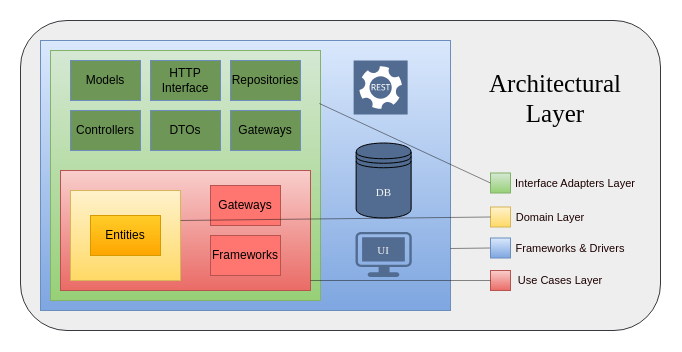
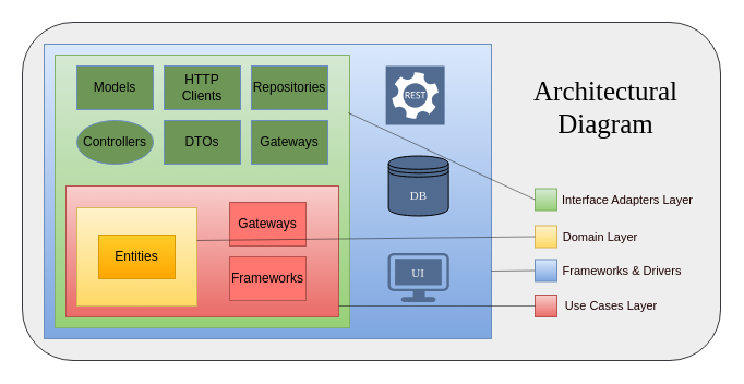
  <mxCell id="0" />
  <mxCell id="1" parent="0" />
  <mxCell id="2" value="" style="rounded=1;whiteSpace=wrap;html=1;shadow=0;glass=0;fontSize=11;fillColor=#eeeeee;strokeColor=#36393d;" parent="1" vertex="1"><mxGeometry x="20" y="20" width="640" height="310" as="geometry" /></mxCell>
  <mxCell id="3" style="edgeStyle=none;html=1;exitX=1;exitY=0;exitDx=0;exitDy=0;fontColor=#1D0101;shadow=0;" parent="1" source="5" edge="1"><mxGeometry relative="1" as="geometry"><mxPoint x="340" y="40" as="targetPoint" /></mxGeometry></mxCell>
  <mxCell id="4" value="" style="rounded=0;whiteSpace=wrap;html=1;shadow=0;glass=0;fontSize=11;fillColor=#dae8fc;gradientColor=#7ea6e0;strokeColor=#6c8ebf;" parent="1" vertex="1"><mxGeometry x="40" y="40" width="410" height="270" as="geometry" /></mxCell>
  <mxCell id="5" value="" style="rounded=0;whiteSpace=wrap;html=1;shadow=0;glass=0;fillColor=#d5e8d4;gradientColor=#97d077;strokeColor=#82b366;" parent="1" vertex="1"><mxGeometry x="50" y="50" width="270" height="250" as="geometry" /></mxCell>
  <mxCell id="6" value="" style="rounded=0;whiteSpace=wrap;html=1;shadow=0;glass=0;fillColor=#f8cecc;gradientColor=#ea6b66;strokeColor=#b85450;" parent="1" vertex="1"><mxGeometry x="60" y="170" width="250" height="120" as="geometry" /></mxCell>
  <mxCell id="7" value="" style="rounded=0;whiteSpace=wrap;html=1;fillColor=#fff2cc;gradientColor=#ffd966;strokeColor=#d6b656;fillOpacity=100;glass=0;shadow=0;" parent="1" vertex="1"><mxGeometry x="70" y="190" width="110" height="90" as="geometry" /></mxCell>
  <mxCell id="8" value="&lt;font&gt;Entities&lt;/font&gt;" style="rounded=0;whiteSpace=wrap;html=1;fillColor=#ffcd28;gradientColor=#ffa500;strokeColor=#d79b00;glass=0;shadow=0;fontFamily=Helvetica;" parent="1" vertex="1"><mxGeometry x="90" y="215" width="70" height="40" as="geometry" /></mxCell>
  <mxCell id="9" value="&lt;font style=&quot;font-size: 12px;&quot;&gt;Frameworks&lt;/font&gt;" style="rounded=0;whiteSpace=wrap;html=1;fillColor=#FF756F;gradientColor=none;strokeColor=#b85450;glass=0;shadow=0;fontFamily=Helvetica;" parent="1" vertex="1"><mxGeometry x="210" y="235" width="70" height="40" as="geometry" /></mxCell>
  <mxCell id="10" value="&lt;font style=&quot;&quot;&gt;Gateways&lt;/font&gt;" style="rounded=0;whiteSpace=wrap;html=1;fillColor=#FF756F;gradientColor=none;strokeColor=#b85450;glass=0;shadow=0;fontFamily=Helvetica;" parent="1" vertex="1"><mxGeometry x="210" y="185" width="70" height="40" as="geometry" /></mxCell>
  <mxCell id="11" value="&lt;font&gt;Gateways&lt;/font&gt;" style="rounded=0;whiteSpace=wrap;html=1;fillColor=#6D9657;gradientColor=none;strokeColor=#6c8ebf;glass=0;shadow=0;fontFamily=Helvetica;" parent="1" vertex="1"><mxGeometry x="230" y="110" width="70" height="40" as="geometry" /></mxCell>
- <mxCell id="12" value="&lt;font style=&quot;font-size: 12px;&quot;&gt;Controllers&lt;/font&gt;" style="rounded=0;whiteSpace=wrap;html=1;fillColor=#6D9657;gradientColor=none;strokeColor=#6c8ebf;glass=0;shadow=0;fontFamily=Helvetica;" parent="1" vertex="1"><mxGeometry x="70" y="110" width="70" height="40" as="geometry" /></mxCell>
+ <mxCell id="12" value="&lt;font style=&quot;font-size: 12px;&quot;&gt;Controllers&lt;/font&gt;" style="ellipse;whiteSpace=wrap;html=1;fillColor=#6D9657;gradientColor=none;strokeColor=#6c8ebf;glass=0;shadow=0;fontFamily=Helvetica;" parent="1" vertex="1"><mxGeometry x="70" y="110" width="70" height="40" as="geometry" /></mxCell>
  <mxCell id="13" value="&lt;span&gt;DTOs&lt;/span&gt;" style="rounded=0;whiteSpace=wrap;html=1;fillColor=#6D9657;gradientColor=none;strokeColor=#6c8ebf;glass=0;shadow=0;fontFamily=Helvetica;fontStyle=0" parent="1" vertex="1"><mxGeometry x="150" y="110" width="70" height="40" as="geometry" /></mxCell>
  <mxCell id="14" value="&lt;span&gt;Models&lt;/span&gt;" style="rounded=0;whiteSpace=wrap;html=1;fillColor=#6D9657;gradientColor=none;strokeColor=#6c8ebf;glass=0;shadow=0;fontFamily=Helvetica;fontStyle=0" parent="1" vertex="1"><mxGeometry x="70" y="60" width="70" height="40" as="geometry" /></mxCell>
- <mxCell id="15" value="&lt;span&gt;HTTP Interface&lt;/span&gt;" style="rounded=0;whiteSpace=wrap;html=1;fillColor=#6D9657;gradientColor=none;strokeColor=#6c8ebf;glass=0;shadow=0;fontFamily=Helvetica;fontStyle=0" parent="1" vertex="1"><mxGeometry x="150" y="60" width="70" height="40" as="geometry" /></mxCell>
+ <mxCell id="15" value="&lt;span&gt;HTTP Clients&lt;/span&gt;" style="rounded=0;whiteSpace=wrap;html=1;fillColor=#6D9657;gradientColor=none;strokeColor=#6c8ebf;glass=0;shadow=0;fontFamily=Helvetica;fontStyle=0" parent="1" vertex="1"><mxGeometry x="150" y="60" width="70" height="40" as="geometry" /></mxCell>
  <mxCell id="16" value="&lt;span&gt;&lt;font style=&quot;font-size: 12px;&quot;&gt;Repositories&lt;/font&gt;&lt;/span&gt;" style="rounded=0;whiteSpace=wrap;html=1;fillColor=#6D9657;gradientColor=none;strokeColor=#6c8ebf;glass=0;shadow=0;fontFamily=Helvetica;fontStyle=0" parent="1" vertex="1"><mxGeometry x="230" y="60" width="70" height="40" as="geometry" /></mxCell>
  <mxCell id="17" value="" style="rounded=0;whiteSpace=wrap;html=1;shadow=0;glass=0;sketch=0;fontSize=11;fillColor=#f8cecc;gradientColor=#ea6b66;strokeColor=#b85450;" parent="1" vertex="1"><mxGeometry x="490" y="270" width="20" height="20" as="geometry" /></mxCell>
  <mxCell id="18" value="" style="rounded=0;whiteSpace=wrap;html=1;shadow=0;glass=0;sketch=0;fontSize=11;fillColor=#d5e8d4;gradientColor=#97d077;strokeColor=#82b366;" parent="1" vertex="1"><mxGeometry x="490" y="172.5" width="20" height="20" as="geometry" /></mxCell>
  <mxCell id="19" value="" style="rounded=0;whiteSpace=wrap;html=1;shadow=0;glass=0;sketch=0;fontSize=11;fillColor=#fff2cc;gradientColor=#ffd966;strokeColor=#d6b656;" parent="1" vertex="1"><mxGeometry x="490" y="206.5" width="20" height="20" as="geometry" /></mxCell>
  <mxCell id="20" value="" style="endArrow=none;html=1;shadow=0;sketch=0;strokeColor=#141414;fontFamily=Helvetica;fontSize=11;fontColor=#1D0101;entryX=0;entryY=0.5;entryDx=0;entryDy=0;strokeWidth=0.5;" parent="1" target="21" edge="1"><mxGeometry width="50" height="50" relative="1" as="geometry"><mxPoint x="450" y="248" as="sourcePoint" /><mxPoint x="360" y="110" as="targetPoint" /></mxGeometry></mxCell>
  <mxCell id="21" value="" style="rounded=0;whiteSpace=wrap;html=1;shadow=0;glass=0;sketch=0;fontSize=11;fillColor=#dae8fc;gradientColor=#7ea6e0;strokeColor=#6c8ebf;" parent="1" vertex="1"><mxGeometry x="490" y="237.5" width="20" height="20" as="geometry" /></mxCell>
  <mxCell id="22" value="Interface Adapters Layer" style="text;html=1;strokeColor=none;fillColor=none;align=center;verticalAlign=middle;whiteSpace=wrap;rounded=0;shadow=0;glass=0;sketch=0;fontFamily=Helvetica;fontSize=11;fontColor=#1D0101;" parent="1" vertex="1"><mxGeometry x="510" y="167.5" width="130" height="30" as="geometry" /></mxCell>
- <mxCell id="23" value="&lt;font face=&quot;Lucida Console&quot;&gt;DB&lt;/font&gt;" style="shape=datastore;whiteSpace=wrap;html=1;rounded=0;shadow=0;glass=0;sketch=0;strokeColor=default;fontFamily=Helvetica;fontSize=11;fontColor=#F2F2F2;fillColor=#526C91;gradientColor=none;" parent="1" vertex="1"><mxGeometry x="355.63" y="142.5" width="55" height="75" as="geometry" /></mxCell>
+ <mxCell id="23" value="&lt;font face=&quot;Lucida Console&quot;&gt;DB&lt;/font&gt;" style="shape=datastore;whiteSpace=wrap;html=1;rounded=0;shadow=0;glass=0;sketch=0;strokeColor=default;fontFamily=Helvetica;fontSize=11;fontColor=#F2F2F2;fillColor=#526C91;gradientColor=none;" parent="1" vertex="1"><mxGeometry x="355.63" y="142.5" width="55" height="55" as="geometry" /></mxCell>
  <mxCell id="24" value="Frameworks &amp;amp; Drivers" style="text;html=1;strokeColor=none;fillColor=none;align=center;verticalAlign=middle;whiteSpace=wrap;rounded=0;shadow=0;glass=0;sketch=0;fontFamily=Helvetica;fontSize=11;fontColor=#1D0101;" parent="1" vertex="1"><mxGeometry x="510" y="232.5" width="120" height="30" as="geometry" /></mxCell>
  <mxCell id="25" value="Domain Layer" style="text;html=1;strokeColor=none;fillColor=none;align=center;verticalAlign=middle;whiteSpace=wrap;rounded=0;shadow=0;glass=0;sketch=0;fontFamily=Helvetica;fontSize=11;fontColor=#1D0101;" parent="1" vertex="1"><mxGeometry x="510" y="201.5" width="80" height="30" as="geometry" /></mxCell>
  <mxCell id="26" value="Use Cases Layer" style="text;html=1;strokeColor=none;fillColor=none;align=center;verticalAlign=middle;whiteSpace=wrap;rounded=0;shadow=0;glass=0;sketch=0;fontFamily=Helvetica;fontSize=11;fontColor=#1D0101;" parent="1" vertex="1"><mxGeometry x="510" y="265" width="100" height="30" as="geometry" /></mxCell>
  <mxCell id="27" value="" style="points=[[0.03,0.03,0],[0.5,0,0],[0.97,0.03,0],[1,0.4,0],[0.97,0.745,0],[0.5,1,0],[0.03,0.745,0],[0,0.4,0]];verticalLabelPosition=bottom;sketch=0;html=1;verticalAlign=top;aspect=fixed;align=center;pointerEvents=1;shape=mxgraph.cisco19.workstation;fillColor=#526C91;strokeColor=none;rounded=0;shadow=0;glass=0;fontFamily=Helvetica;fontSize=11;fontColor=#1D0101;" parent="1" vertex="1"><mxGeometry x="355.01" y="231.5" width="56.25" height="45" as="geometry" /></mxCell>
  <mxCell id="28" value="" style="sketch=0;pointerEvents=1;shadow=0;dashed=0;html=1;strokeColor=#6c8ebf;fillColor=#526C91;labelPosition=center;verticalLabelPosition=bottom;verticalAlign=top;align=center;outlineConnect=0;shape=mxgraph.veeam2.restful_api;rounded=0;glass=0;fontFamily=Helvetica;fontSize=11;gradientColor=none;" parent="1" vertex="1"><mxGeometry x="353.13" y="60" width="54" height="54" as="geometry" /></mxCell>
  <mxCell id="29" value="" style="endArrow=none;html=1;shadow=0;sketch=0;strokeColor=#141414;fontFamily=Helvetica;fontSize=11;fontColor=#1D0101;strokeWidth=0.5;entryX=0;entryY=0.5;entryDx=0;entryDy=0;" parent="1" target="19" edge="1"><mxGeometry width="50" height="50" relative="1" as="geometry"><mxPoint x="180" y="220" as="sourcePoint" /><mxPoint x="480" y="240" as="targetPoint" /></mxGeometry></mxCell>
  <mxCell id="30" value="" style="endArrow=none;html=1;shadow=0;sketch=0;strokeColor=#141414;fontFamily=Helvetica;fontSize=11;fontColor=#1D0101;entryX=0;entryY=0.5;entryDx=0;entryDy=0;strokeWidth=0.5;" parent="1" target="17" edge="1"><mxGeometry width="50" height="50" relative="1" as="geometry"><mxPoint x="310" y="280" as="sourcePoint" /><mxPoint x="360" y="110" as="targetPoint" /></mxGeometry></mxCell>
  <mxCell id="31" value="" style="endArrow=none;html=1;shadow=0;sketch=0;strokeColor=#141414;fontFamily=Helvetica;fontSize=11;fontColor=#1D0101;entryX=0;entryY=0.5;entryDx=0;entryDy=0;exitX=0.996;exitY=0.212;exitDx=0;exitDy=0;exitPerimeter=0;strokeWidth=0.5;" parent="1" source="5" target="18" edge="1"><mxGeometry width="50" height="50" relative="1" as="geometry"><mxPoint x="310" y="160" as="sourcePoint" /><mxPoint x="360" y="110" as="targetPoint" /></mxGeometry></mxCell>
  <mxCell id="32" value="&lt;font face=&quot;Lucida Console&quot;&gt;UI&lt;/font&gt;" style="text;html=1;strokeColor=none;fillColor=none;align=center;verticalAlign=middle;whiteSpace=wrap;rounded=0;shadow=0;glass=0;sketch=0;fontFamily=Helvetica;fontSize=11;fontColor=#F2F2F2;" parent="1" vertex="1"><mxGeometry x="353.13" y="235" width="60" height="30" as="geometry" /></mxCell>
- <mxCell id="33" value="&lt;font face=&quot;Lucida Console&quot;&gt;&lt;span style=&quot;font-size: 25px;&quot;&gt;Architectural Layer&lt;/span&gt;&lt;/font&gt;" style="text;html=1;strokeColor=none;fillColor=none;align=center;verticalAlign=middle;whiteSpace=wrap;rounded=0;shadow=0;glass=0;sketch=0;fontFamily=Comic Sans MS;fontSize=11;fontColor=#000000;spacing=20;" parent="1" vertex="1"><mxGeometry x="480" y="52.5" width="150" height="90" as="geometry" /></mxCell>
+ <mxCell id="33" value="&lt;font face=&quot;Lucida Console&quot;&gt;&lt;span style=&quot;font-size: 25px;&quot;&gt;Architectural Diagram&lt;/span&gt;&lt;/font&gt;" style="text;html=1;strokeColor=none;fillColor=none;align=center;verticalAlign=middle;whiteSpace=wrap;rounded=0;shadow=0;glass=0;sketch=0;fontFamily=Comic Sans MS;fontSize=11;fontColor=#000000;spacing=20;" parent="1" vertex="1"><mxGeometry x="480" y="52.5" width="150" height="90" as="geometry" /></mxCell>
